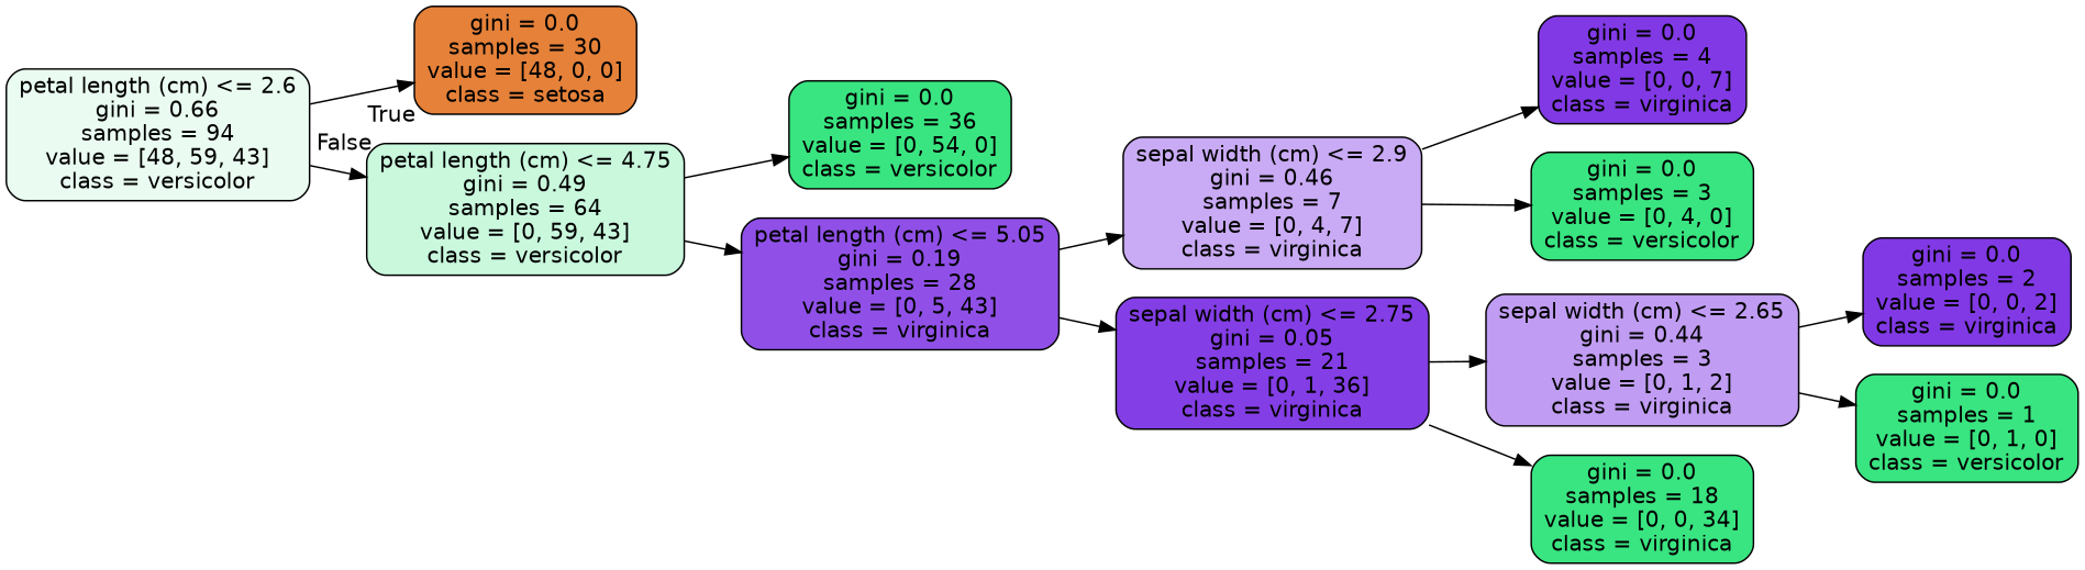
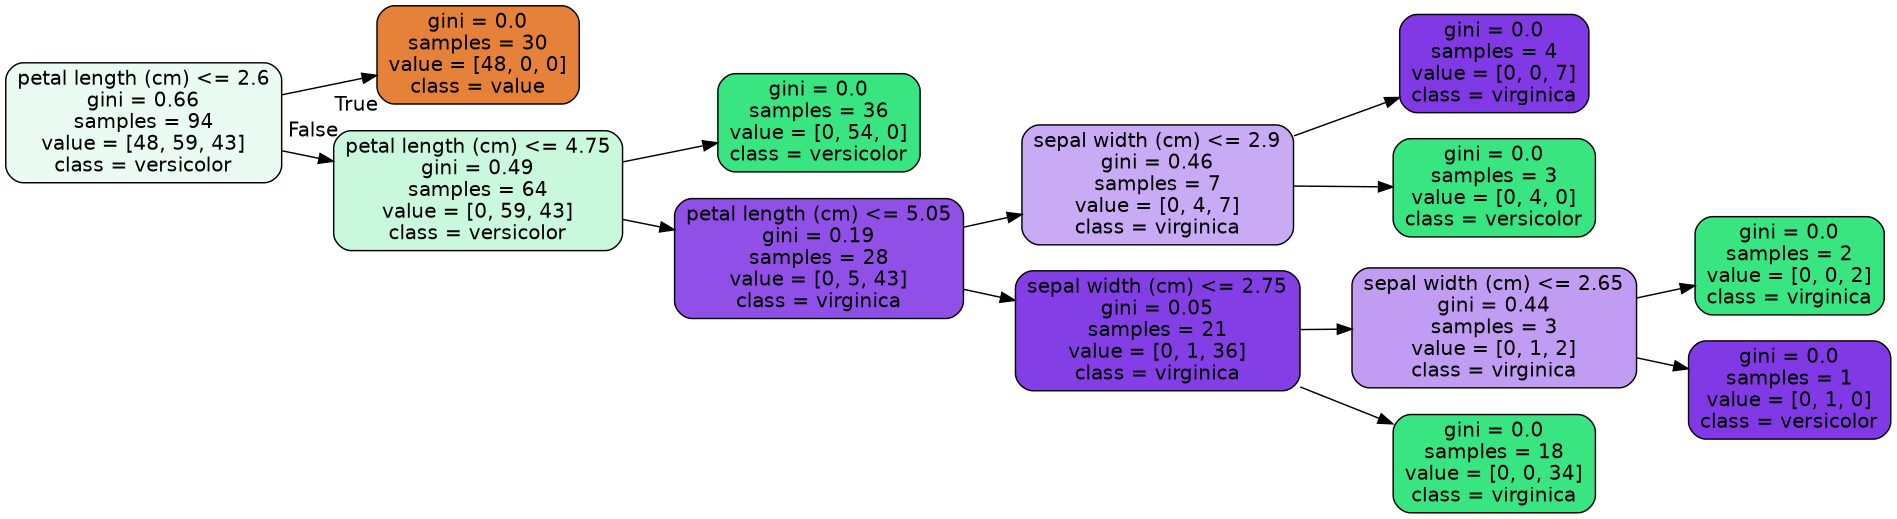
  digraph {
    rankdir=LR
    node [color=black fillcolor="#39e581" fontname=helvetica shape=box style="filled, rounded"]
    edge [fontname=helvetica]
    n1 [fillcolor="#eafcf1" label="petal length (cm) <= 2.6\ngini = 0.66\nsamples = 94\nvalue = [48, 59, 43]\nclass = versicolor"]
-   n2 [fillcolor="#e58139" label="gini = 0.0\nsamples = 30\nvalue = [48, 0, 0]\nclass = setosa"]
+   n2 [fillcolor="#e58139" label="gini = 0.0\nsamples = 30\nvalue = [48, 0, 0]\nclass = value"]
    n3 [fillcolor="#c9f8dd" label="petal length (cm) <= 4.75\ngini = 0.49\nsamples = 64\nvalue = [0, 59, 43]\nclass = versicolor"]
    n4 [label="gini = 0.0\nsamples = 36\nvalue = [0, 54, 0]\nclass = versicolor"]
    n5 [fillcolor="#9050e8" label="petal length (cm) <= 5.05\ngini = 0.19\nsamples = 28\nvalue = [0, 5, 43]\nclass = virginica"]
    n6 [fillcolor="#c9aaf4" label="sepal width (cm) <= 2.9\ngini = 0.46\nsamples = 7\nvalue = [0, 4, 7]\nclass = virginica"]
    n7 [fillcolor="#843ee6" label="sepal width (cm) <= 2.75\ngini = 0.05\nsamples = 21\nvalue = [0, 1, 36]\nclass = virginica"]
    n8 [fillcolor="#8139e5" label="gini = 0.0\nsamples = 4\nvalue = [0, 0, 7]\nclass = virginica"]
    n9 [label="gini = 0.0\nsamples = 3\nvalue = [0, 4, 0]\nclass = versicolor"]
    n10 [fillcolor="#c09cf2" label="sepal width (cm) <= 2.65\ngini = 0.44\nsamples = 3\nvalue = [0, 1, 2]\nclass = virginica"]
    n11 [label="gini = 0.0\nsamples = 18\nvalue = [0, 0, 34]\nclass = virginica"]
-   n12 [fillcolor="#8139e5" label="gini = 0.0\nsamples = 2\nvalue = [0, 0, 2]\nclass = virginica"]
-   n13 [label="gini = 0.0\nsamples = 1\nvalue = [0, 1, 0]\nclass = versicolor"]
+   n12 [label="gini = 0.0\nsamples = 2\nvalue = [0, 0, 2]\nclass = virginica"]
+   n13 [fillcolor="#8139e5" label="gini = 0.0\nsamples = 1\nvalue = [0, 1, 0]\nclass = versicolor"]
    n1 -> n2 [headlabel=True labelangle=45 labeldistance=2.5]
    n1 -> n3 [headlabel=False labelangle=-45 labeldistance=2.5]
    n3 -> n4
    n3 -> n5
    n5 -> n6
    n5 -> n7
    n6 -> n8
    n6 -> n9
    n7 -> n10
    n7 -> n11
    n10 -> n12
    n10 -> n13
  }
